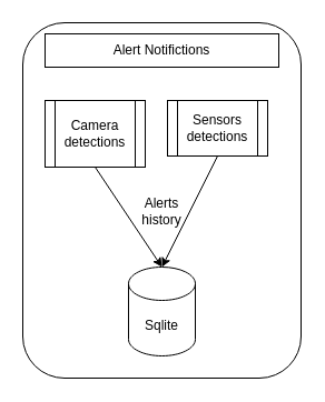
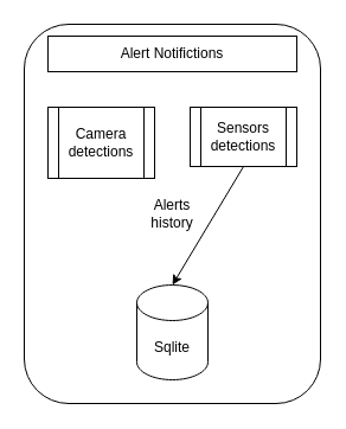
  <mxCell id="0" />
  <mxCell id="1" parent="0" />
  <mxCell id="2" value="" style="rounded=1;whiteSpace=wrap;html=1;" vertex="1" parent="1"><mxGeometry x="20" y="20" width="250" height="320" as="geometry" /></mxCell>
  <mxCell id="3" value="Camera detections" style="shape=process;whiteSpace=wrap;html=1;backgroundOutline=1;" vertex="1" parent="1"><mxGeometry x="40" y="90" width="90" height="60" as="geometry" /></mxCell>
- <mxCell id="4" value="Sensors detections" style="shape=process;whiteSpace=wrap;html=1;backgroundOutline=1;" vertex="1" parent="1"><mxGeometry x="150" y="90" width="90" height="50" as="geometry" /></mxCell>
+ <mxCell id="4" value="Sensors detections" style="shape=process;whiteSpace=wrap;html=1;backgroundOutline=1;" vertex="1" parent="1"><mxGeometry x="160" y="90" width="90" height="50" as="geometry" /></mxCell>
  <mxCell id="5" value="Alert Notifictions" style="whiteSpace=wrap;html=1;rounded=0;" vertex="1" parent="1"><mxGeometry x="40" y="30" width="210" height="30" as="geometry" /></mxCell>
  <mxCell id="6" value="Sqlite" style="shape=cylinder3;whiteSpace=wrap;html=1;boundedLbl=1;backgroundOutline=1;size=15;" vertex="1" parent="1"><mxGeometry x="115" y="240" width="60" height="80" as="geometry" /></mxCell>
  <mxCell id="7" value="" style="endArrow=classic;html=1;exitX=0.5;exitY=1;exitDx=0;exitDy=0;entryX=0.5;entryY=0;entryDx=0;entryDy=0;entryPerimeter=0;" edge="1" parent="1" source="4" target="6"><mxGeometry width="50" height="50" relative="1" as="geometry"><mxPoint x="190" y="270" as="sourcePoint" /><mxPoint x="140" y="240" as="targetPoint" /></mxGeometry></mxCell>
- <mxCell id="8" value="" style="endArrow=classic;html=1;exitX=0.5;exitY=1;exitDx=0;exitDy=0;entryX=0.5;entryY=0;entryDx=0;entryDy=0;entryPerimeter=0;" edge="1" parent="1" source="3" target="6"><mxGeometry width="50" height="50" relative="1" as="geometry"><mxPoint x="190" y="270" as="sourcePoint" /><mxPoint x="240" y="220" as="targetPoint" /></mxGeometry></mxCell>
- <mxCell id="9" value="Alerts history" style="text;html=1;strokeColor=none;fillColor=none;align=center;verticalAlign=middle;whiteSpace=wrap;rounded=0;" vertex="1" parent="1"><mxGeometry x="120" y="180" width="50" height="20" as="geometry" /></mxCell>
+ <mxCell id="9" value="Alerts history" style="text;html=1;strokeColor=none;fillColor=none;align=center;verticalAlign=middle;whiteSpace=wrap;rounded=0;" vertex="1" parent="1"><mxGeometry x="120" y="170" width="50" height="20" as="geometry" /></mxCell>
